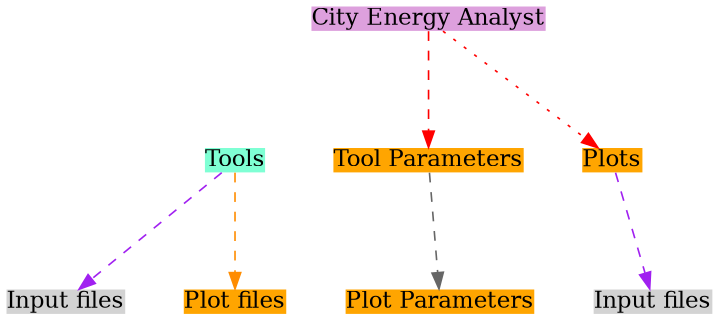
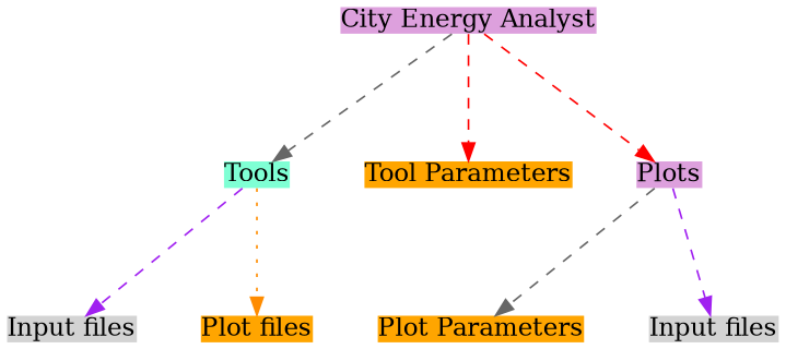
  digraph {
    nodesep=0.5
    rankdir=TD
    ranksep=1
    node [fillcolor=orange shape=plain style=filled]
    edge [color=gray40 style=dashed]
    n1 [fillcolor=plum label="City Energy Analyst"]
    n2 [fillcolor=aquamarine label=Tools]
-   n3 [label=Plots]
+   n3 [fillcolor=plum label=Plots]
    n4 [label="Tool Parameters"]
    n5 [fillcolor=lightgrey label="Input files"]
    n6 [label="Plot files"]
    n7 [label="Plot Parameters"]
    n8 [fillcolor=lightgrey label="Input files"]
-   n1 -> n3 [color=red style=dotted]
+   n1 -> n2
+   n1 -> n3 [color=red]
    n1 -> n4 [color=red]
    n2 -> n5 [color=purple]
-   n2 -> n6 [color=darkorange]
-   n4 -> n7
+   n2 -> n6 [color=darkorange style=dotted]
+   n3 -> n7
    n3 -> n8 [color=purple]
  }
